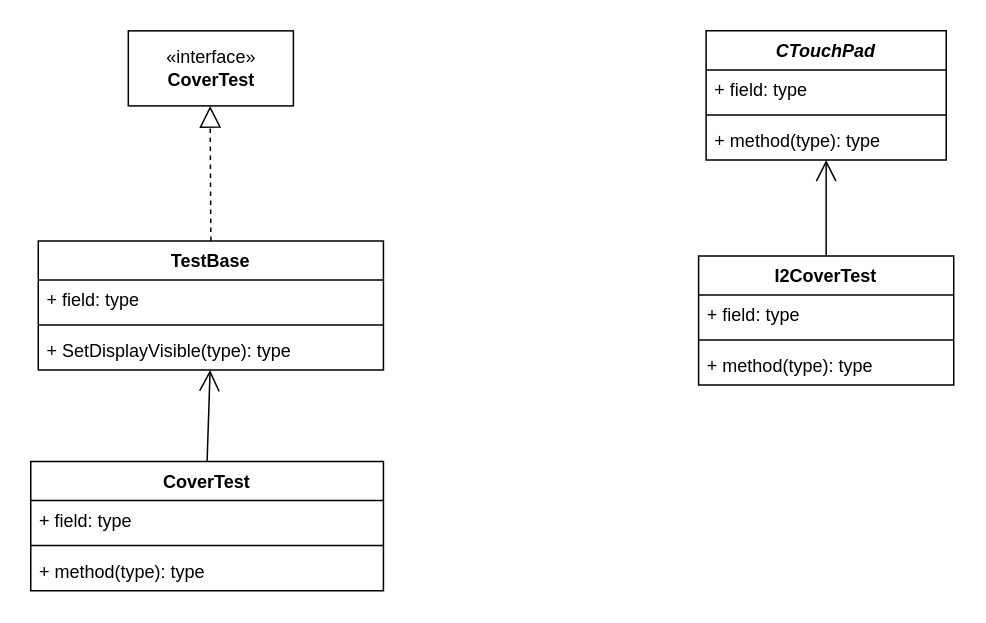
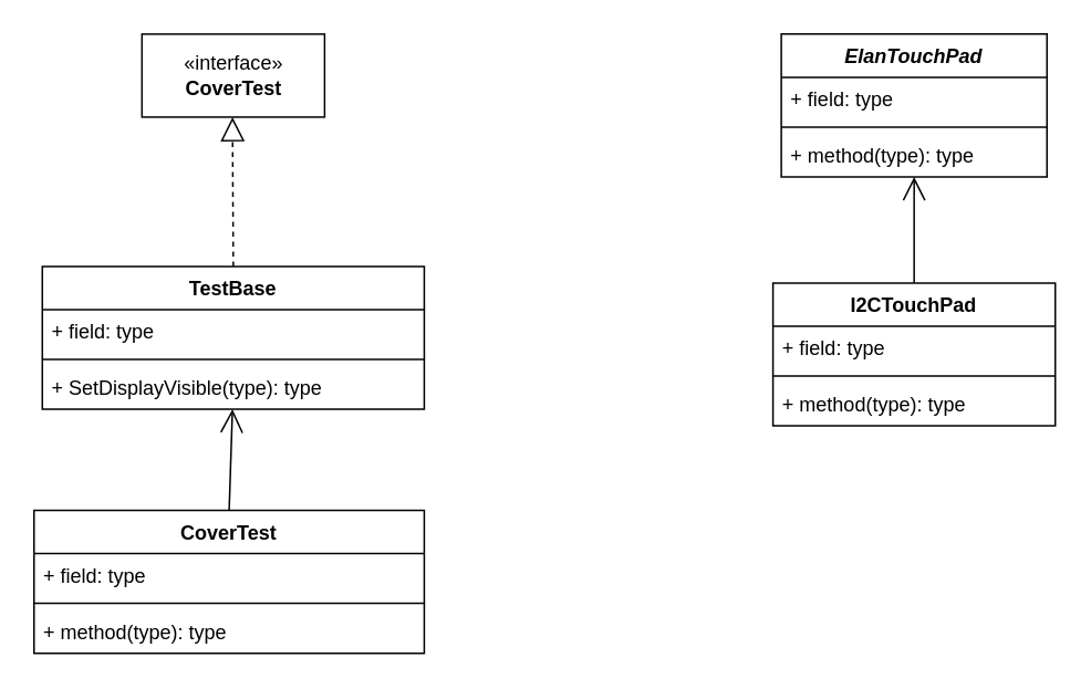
  <mxCell id="0" />
  <mxCell id="1" parent="0" />
  <mxCell id="2" value="TestBase" style="swimlane;fontStyle=1;align=center;verticalAlign=top;childLayout=stackLayout;horizontal=1;startSize=26;horizontalStack=0;resizeParent=1;resizeParentMax=0;resizeLast=0;collapsible=1;marginBottom=0;" vertex="1" parent="1"><mxGeometry x="25" y="160" width="230" height="86" as="geometry"><mxRectangle x="240" y="130" width="70" height="26" as="alternateBounds" /></mxGeometry></mxCell>
  <mxCell id="3" value="+ field: type" style="text;strokeColor=none;fillColor=none;align=left;verticalAlign=top;spacingLeft=4;spacingRight=4;overflow=hidden;rotatable=0;points=[[0,0.5],[1,0.5]];portConstraint=eastwest;" vertex="1" parent="2"><mxGeometry y="26" width="230" height="26" as="geometry" /></mxCell>
  <mxCell id="4" value="" style="line;strokeWidth=1;fillColor=none;align=left;verticalAlign=middle;spacingTop=-1;spacingLeft=3;spacingRight=3;rotatable=0;labelPosition=right;points=[];portConstraint=eastwest;" vertex="1" parent="2"><mxGeometry y="52" width="230" height="8" as="geometry" /></mxCell>
  <mxCell id="5" value="+ SetDisplayVisible(type): type" style="text;strokeColor=none;fillColor=none;align=left;verticalAlign=top;spacingLeft=4;spacingRight=4;overflow=hidden;rotatable=0;points=[[0,0.5],[1,0.5]];portConstraint=eastwest;" vertex="1" parent="2"><mxGeometry y="60" width="230" height="26" as="geometry" /></mxCell>
  <mxCell id="6" value="«interface»&lt;br&gt;&lt;b&gt;CoverTest&lt;/b&gt;" style="html=1;" vertex="1" parent="1"><mxGeometry x="85" y="20" width="110" height="50" as="geometry" /></mxCell>
  <mxCell id="7" value="" style="endArrow=block;dashed=1;endFill=0;endSize=12;html=1;exitX=0.5;exitY=0;exitDx=0;exitDy=0;" edge="1" parent="1" source="2"><mxGeometry width="160" relative="1" as="geometry"><mxPoint x="140" y="90" as="sourcePoint" /><mxPoint x="139.5" y="70" as="targetPoint" /></mxGeometry></mxCell>
  <mxCell id="8" value="CoverTest" style="swimlane;fontStyle=1;align=center;verticalAlign=top;childLayout=stackLayout;horizontal=1;startSize=26;horizontalStack=0;resizeParent=1;resizeParentMax=0;resizeLast=0;collapsible=1;marginBottom=0;" vertex="1" parent="1"><mxGeometry x="20" y="307" width="235" height="86" as="geometry" /></mxCell>
  <mxCell id="9" value="+ field: type" style="text;strokeColor=none;fillColor=none;align=left;verticalAlign=top;spacingLeft=4;spacingRight=4;overflow=hidden;rotatable=0;points=[[0,0.5],[1,0.5]];portConstraint=eastwest;" vertex="1" parent="8"><mxGeometry y="26" width="235" height="26" as="geometry" /></mxCell>
  <mxCell id="10" value="" style="line;strokeWidth=1;fillColor=none;align=left;verticalAlign=middle;spacingTop=-1;spacingLeft=3;spacingRight=3;rotatable=0;labelPosition=right;points=[];portConstraint=eastwest;" vertex="1" parent="8"><mxGeometry y="52" width="235" height="8" as="geometry" /></mxCell>
  <mxCell id="11" value="+ method(type): type" style="text;strokeColor=none;fillColor=none;align=left;verticalAlign=top;spacingLeft=4;spacingRight=4;overflow=hidden;rotatable=0;points=[[0,0.5],[1,0.5]];portConstraint=eastwest;" vertex="1" parent="8"><mxGeometry y="60" width="235" height="26" as="geometry" /></mxCell>
- <mxCell id="12" value="CTouchPad" style="swimlane;fontStyle=3;align=center;verticalAlign=top;childLayout=stackLayout;horizontal=1;startSize=26;horizontalStack=0;resizeParent=1;resizeParentMax=0;resizeLast=0;collapsible=1;marginBottom=0;" vertex="1" parent="1"><mxGeometry x="470" y="20" width="160" height="86" as="geometry" /></mxCell>
+ <mxCell id="12" value="ElanTouchPad" style="swimlane;fontStyle=3;align=center;verticalAlign=top;childLayout=stackLayout;horizontal=1;startSize=26;horizontalStack=0;resizeParent=1;resizeParentMax=0;resizeLast=0;collapsible=1;marginBottom=0;" vertex="1" parent="1"><mxGeometry x="470" y="20" width="160" height="86" as="geometry" /></mxCell>
  <mxCell id="13" value="+ field: type" style="text;strokeColor=none;fillColor=none;align=left;verticalAlign=top;spacingLeft=4;spacingRight=4;overflow=hidden;rotatable=0;points=[[0,0.5],[1,0.5]];portConstraint=eastwest;" vertex="1" parent="12"><mxGeometry y="26" width="160" height="26" as="geometry" /></mxCell>
  <mxCell id="14" value="" style="line;strokeWidth=1;fillColor=none;align=left;verticalAlign=middle;spacingTop=-1;spacingLeft=3;spacingRight=3;rotatable=0;labelPosition=right;points=[];portConstraint=eastwest;" vertex="1" parent="12"><mxGeometry y="52" width="160" height="8" as="geometry" /></mxCell>
  <mxCell id="15" value="+ method(type): type" style="text;strokeColor=none;fillColor=none;align=left;verticalAlign=top;spacingLeft=4;spacingRight=4;overflow=hidden;rotatable=0;points=[[0,0.5],[1,0.5]];portConstraint=eastwest;" vertex="1" parent="12"><mxGeometry y="60" width="160" height="26" as="geometry" /></mxCell>
- <mxCell id="16" value="I2CoverTest" style="swimlane;fontStyle=1;align=center;verticalAlign=top;childLayout=stackLayout;horizontal=1;startSize=26;horizontalStack=0;resizeParent=1;resizeParentMax=0;resizeLast=0;collapsible=1;marginBottom=0;" vertex="1" parent="1"><mxGeometry x="465" y="170" width="170" height="86" as="geometry" /></mxCell>
+ <mxCell id="16" value="I2CTouchPad" style="swimlane;fontStyle=1;align=center;verticalAlign=top;childLayout=stackLayout;horizontal=1;startSize=26;horizontalStack=0;resizeParent=1;resizeParentMax=0;resizeLast=0;collapsible=1;marginBottom=0;" vertex="1" parent="1"><mxGeometry x="465" y="170" width="170" height="86" as="geometry" /></mxCell>
  <mxCell id="17" value="+ field: type" style="text;strokeColor=none;fillColor=none;align=left;verticalAlign=top;spacingLeft=4;spacingRight=4;overflow=hidden;rotatable=0;points=[[0,0.5],[1,0.5]];portConstraint=eastwest;" vertex="1" parent="16"><mxGeometry y="26" width="170" height="26" as="geometry" /></mxCell>
  <mxCell id="18" value="" style="line;strokeWidth=1;fillColor=none;align=left;verticalAlign=middle;spacingTop=-1;spacingLeft=3;spacingRight=3;rotatable=0;labelPosition=right;points=[];portConstraint=eastwest;" vertex="1" parent="16"><mxGeometry y="52" width="170" height="8" as="geometry" /></mxCell>
  <mxCell id="19" value="+ method(type): type" style="text;strokeColor=none;fillColor=none;align=left;verticalAlign=top;spacingLeft=4;spacingRight=4;overflow=hidden;rotatable=0;points=[[0,0.5],[1,0.5]];portConstraint=eastwest;" vertex="1" parent="16"><mxGeometry y="60" width="170" height="26" as="geometry" /></mxCell>
  <mxCell id="20" value="" style="endArrow=open;endFill=1;endSize=12;html=1;exitX=0.5;exitY=0;exitDx=0;exitDy=0;" edge="1" parent="1" source="8"><mxGeometry width="160" relative="1" as="geometry"><mxPoint x="140" y="330" as="sourcePoint" /><mxPoint x="139.5" y="246" as="targetPoint" /></mxGeometry></mxCell>
  <mxCell id="21" value="" style="endArrow=open;endFill=1;endSize=12;html=1;" edge="1" parent="1" source="16" target="15"><mxGeometry width="160" relative="1" as="geometry"><mxPoint x="550" y="180" as="sourcePoint" /><mxPoint x="550" y="110" as="targetPoint" /></mxGeometry></mxCell>
